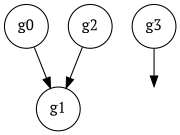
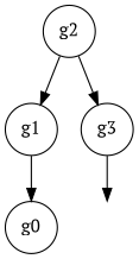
  digraph {
    fontname="PT Serif"
    labelloc=t
    rankdir=TB
    node [fontname="PT Serif" shape=circle]
    edge [fontname="PT Serif"]
    g0
    g1
    g2
    g3
    gn [style=invis]
-   g0 -> g1
+   g1 -> g0
    g2 -> g1
+   g2 -> g3
    g3 -> gn
  }
